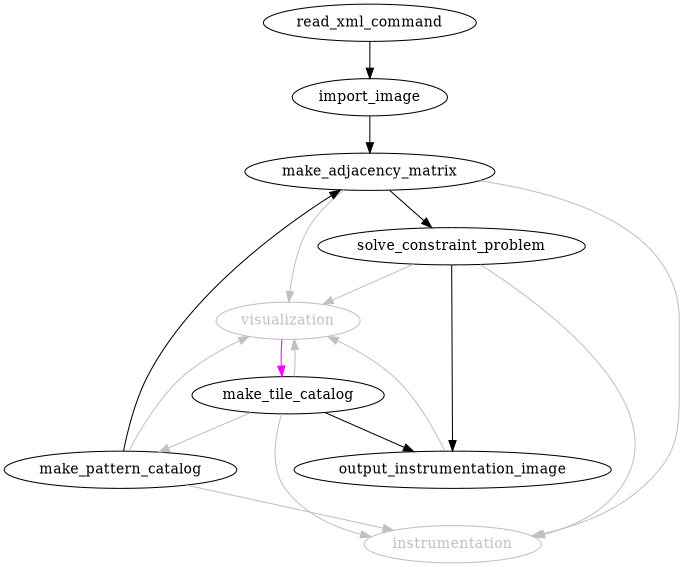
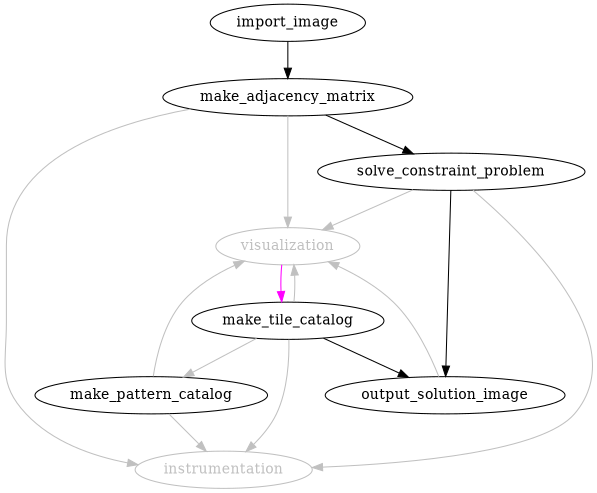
  digraph {
    edge [color=gray]
-   read_xml_command
    import_image
    make_adjacency_matrix
    make_tile_catalog
    make_pattern_catalog
-   output_solution_image [label=output_instrumentation_image]
+   output_solution_image
    instrumentation [color=gray fontcolor=gray]
    visualization [color=gray fontcolor=gray]
    solve_constraint_problem
-   read_xml_command -> import_image [color=""]
    import_image -> make_adjacency_matrix [color=""]
    make_adjacency_matrix -> instrumentation
    make_adjacency_matrix -> visualization
    make_adjacency_matrix -> solve_constraint_problem [color=""]
    make_tile_catalog -> make_pattern_catalog
    make_tile_catalog -> output_solution_image [color=""]
    make_tile_catalog -> instrumentation
    make_tile_catalog -> visualization
-   make_pattern_catalog -> make_adjacency_matrix [color=""]
    make_pattern_catalog -> instrumentation
    make_pattern_catalog -> visualization
    output_solution_image -> visualization
    visualization -> make_tile_catalog [color=magenta]
    solve_constraint_problem -> output_solution_image [color=""]
    solve_constraint_problem -> instrumentation
    solve_constraint_problem -> visualization
  }
